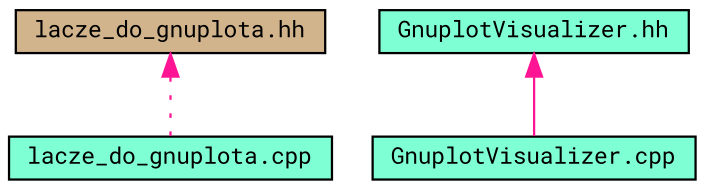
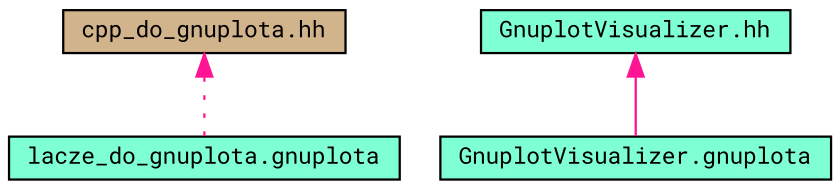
  digraph {
    fontname="Roboto Mono"
    node [color=black fillcolor=aquamarine fontname="Roboto Mono" fontsize=10 shape=record style=filled]
    edge [color=deeppink dir=back fontname="Roboto Mono" fontsize=10 labelfontname=Helvetica labelfontsize=10]
-   n1 [fillcolor=tan fontcolor=black height=0.2 label="lacze_do_gnuplota.hh" width=0.4]
-   n2 [height=0.2 label="lacze_do_gnuplota.cpp" width=0.4]
+   n1 [fillcolor=tan fontcolor=black height=0.2 label="cpp_do_gnuplota.hh" width=0.4]
+   n2 [height=0.2 label="lacze_do_gnuplota.gnuplota" width=0.4]
    n3 [height=0.2 label="GnuplotVisualizer.hh" width=0.4]
-   n4 [height=0.2 label="GnuplotVisualizer.cpp" width=0.4]
+   n4 [height=0.2 label="GnuplotVisualizer.gnuplota" width=0.4]
    n1 -> n2 [style=dotted]
    n3 -> n4 [style=solid]
  }
